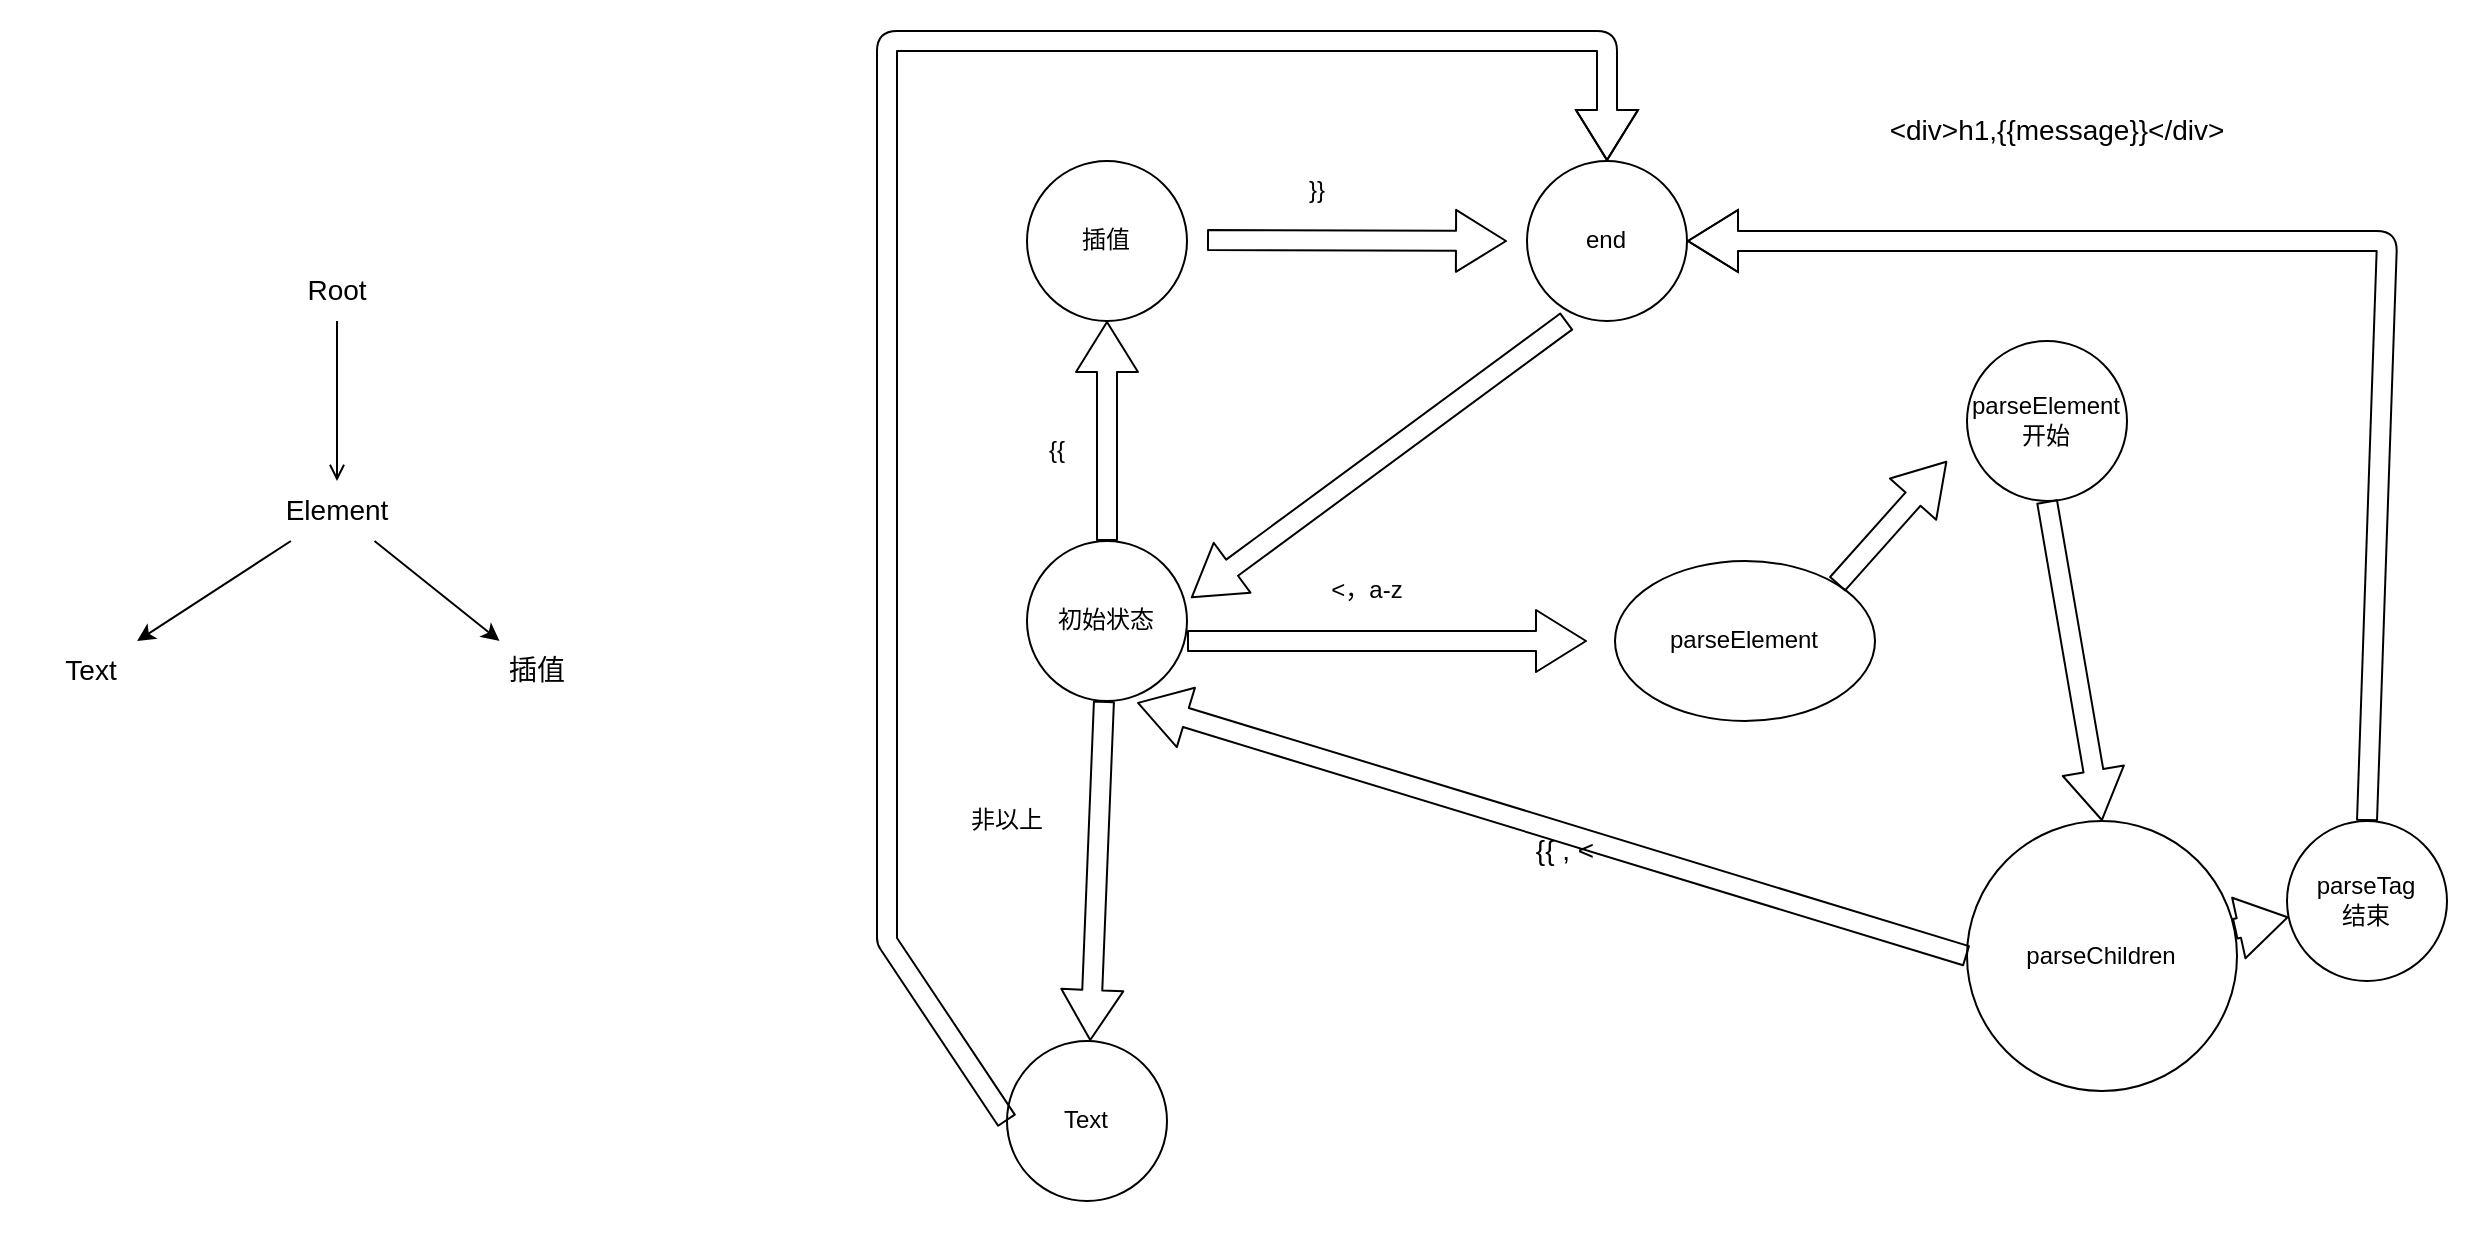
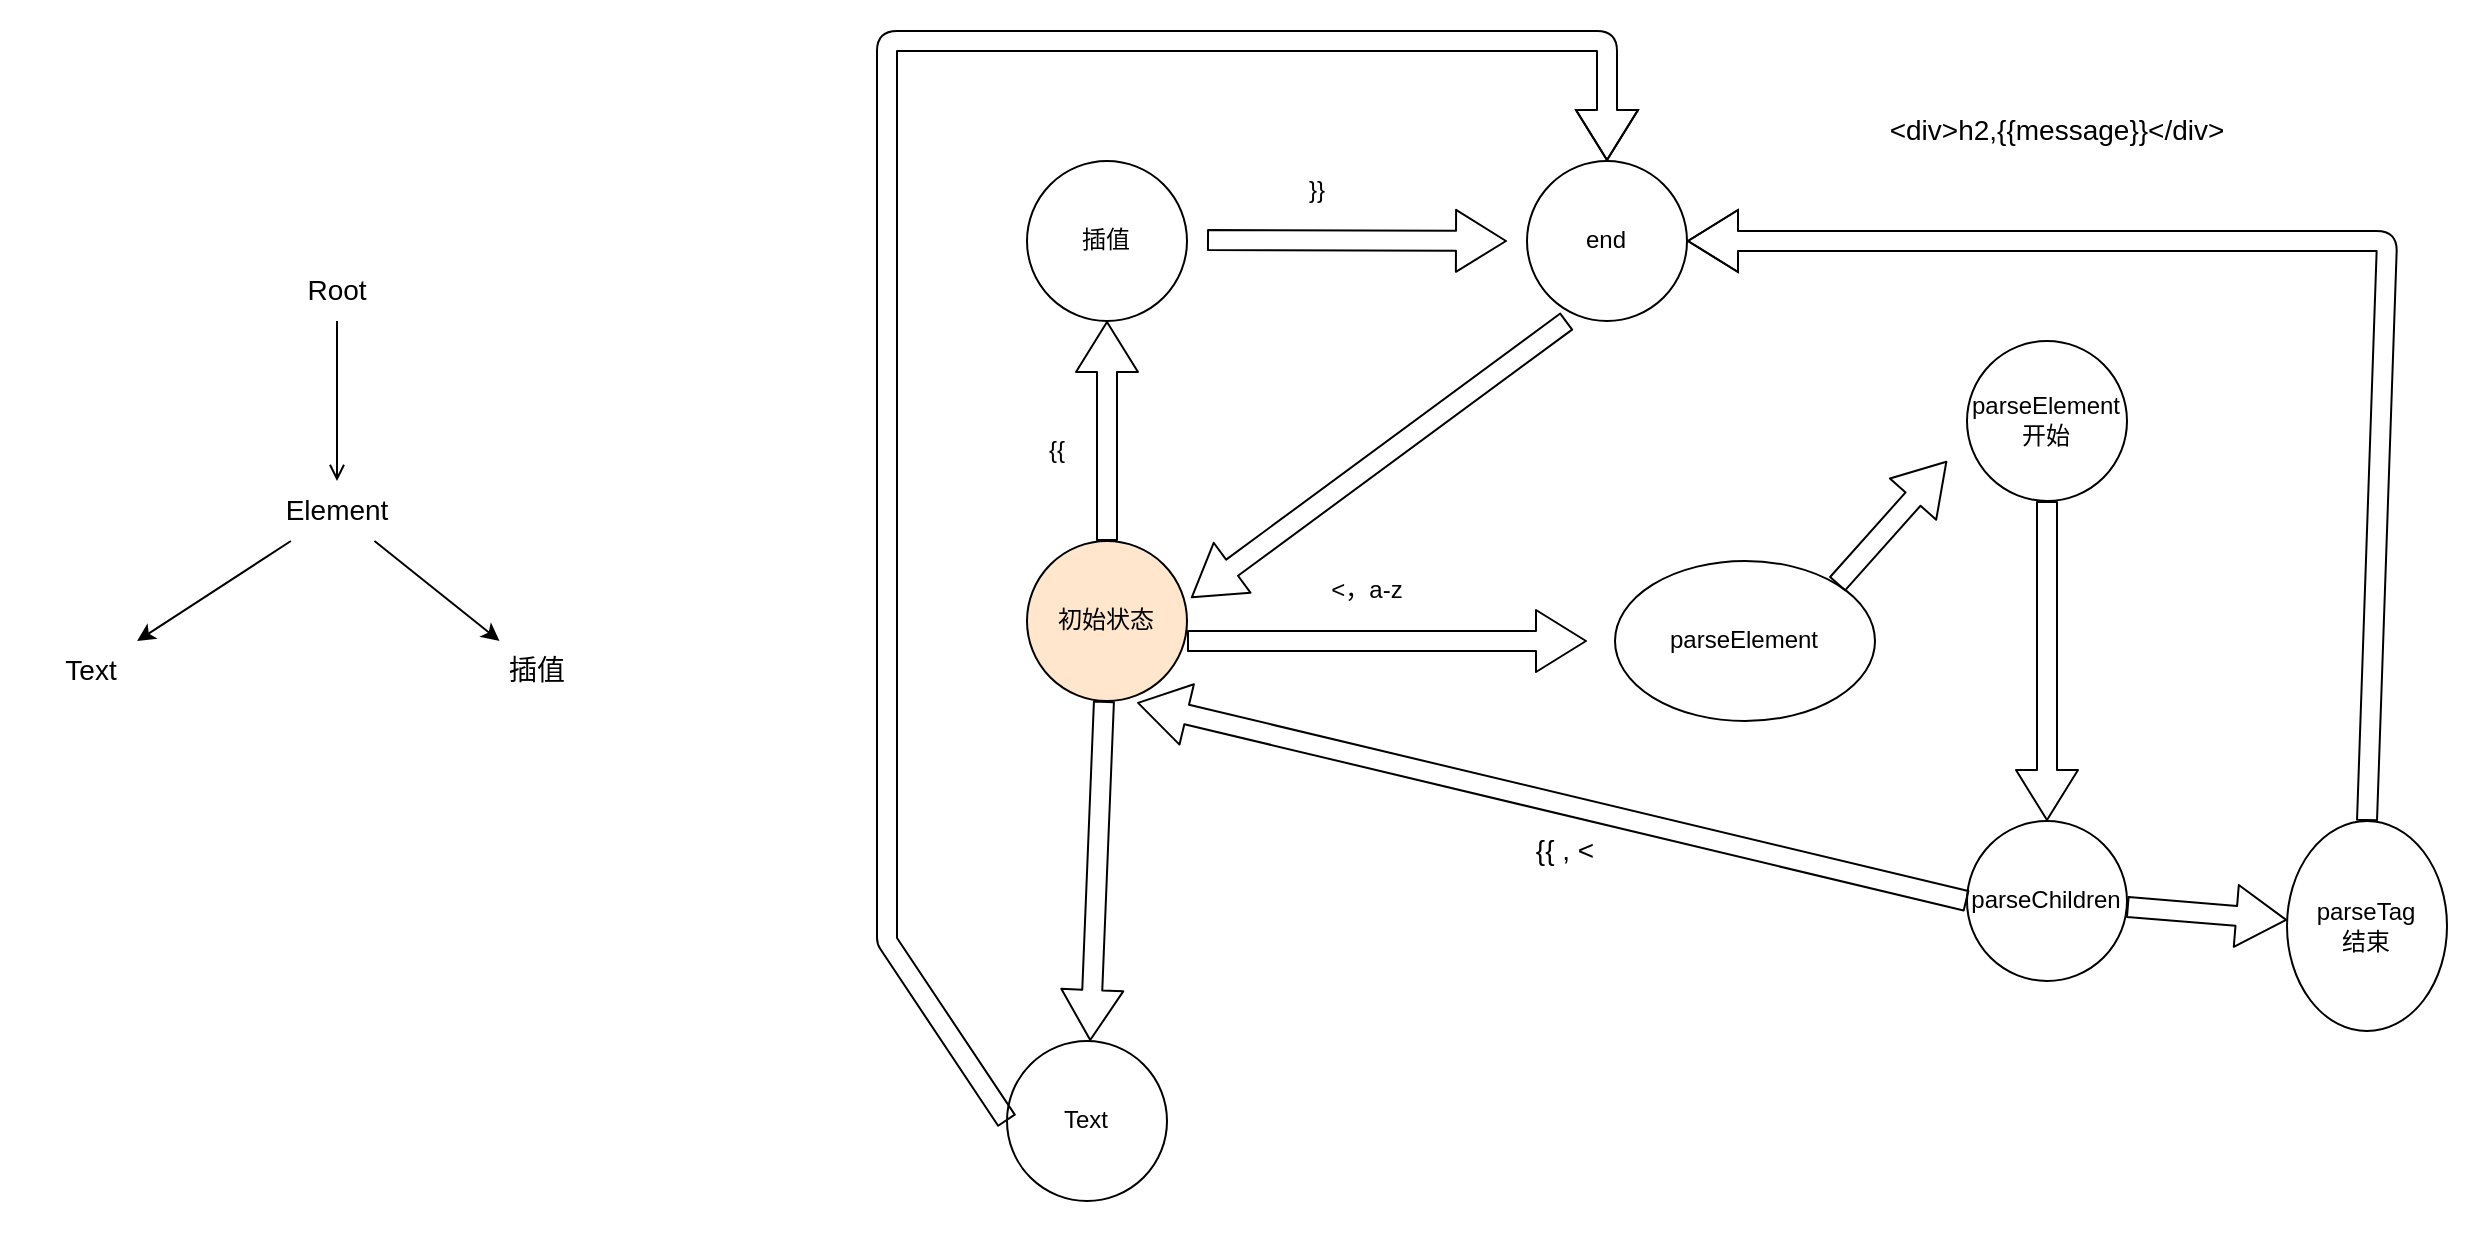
  <mxCell id="0" />
  <mxCell id="1" parent="0" />
- <mxCell id="2" value="初始状态" style="ellipse;whiteSpace=wrap;html=1;" vertex="1" parent="1"><mxGeometry x="513" y="270" width="80" height="80" as="geometry" /></mxCell>
+ <mxCell id="2" value="初始状态" style="ellipse;whiteSpace=wrap;html=1;fillColor=#ffe6cc;" vertex="1" parent="1"><mxGeometry x="513" y="270" width="80" height="80" as="geometry" /></mxCell>
  <mxCell id="3" value="" style="edgeStyle=none;orthogonalLoop=1;jettySize=auto;html=1;shape=flexArrow;rounded=1;startSize=8;endSize=8;exitX=0.5;exitY=0;exitDx=0;exitDy=0;" edge="1" parent="1" source="2"><mxGeometry width="100" relative="1" as="geometry"><mxPoint x="503" y="180" as="sourcePoint" /><mxPoint x="553" y="160" as="targetPoint" /><Array as="points" /></mxGeometry></mxCell>
  <mxCell id="4" value="插值" style="ellipse;whiteSpace=wrap;html=1;" vertex="1" parent="1"><mxGeometry x="513" y="80" width="80" height="80" as="geometry" /></mxCell>
  <mxCell id="5" value="{{" style="text;html=1;align=center;verticalAlign=middle;resizable=0;points=[];autosize=1;strokeColor=none;fillColor=none;" vertex="1" parent="1"><mxGeometry x="513" y="210" width="30" height="30" as="geometry" /></mxCell>
  <mxCell id="6" value="" style="edgeStyle=none;orthogonalLoop=1;jettySize=auto;html=1;shape=flexArrow;rounded=1;startSize=8;endSize=8;" edge="1" parent="1"><mxGeometry width="100" relative="1" as="geometry"><mxPoint x="603" y="119.5" as="sourcePoint" /><mxPoint x="753" y="120" as="targetPoint" /><Array as="points" /></mxGeometry></mxCell>
  <mxCell id="7" value="end" style="ellipse;whiteSpace=wrap;html=1;" vertex="1" parent="1"><mxGeometry x="763" y="80" width="80" height="80" as="geometry" /></mxCell>
  <mxCell id="8" value="}}" style="text;html=1;align=center;verticalAlign=middle;resizable=0;points=[];autosize=1;strokeColor=none;fillColor=none;" vertex="1" parent="1"><mxGeometry x="643" y="80" width="30" height="30" as="geometry" /></mxCell>
  <mxCell id="9" value="" style="edgeStyle=none;orthogonalLoop=1;jettySize=auto;html=1;shape=flexArrow;rounded=1;startSize=8;endSize=8;exitX=0.25;exitY=1;exitDx=0;exitDy=0;exitPerimeter=0;entryX=1.025;entryY=0.356;entryDx=0;entryDy=0;entryPerimeter=0;" edge="1" parent="1" source="7" target="2"><mxGeometry width="100" relative="1" as="geometry"><mxPoint x="713" y="190" as="sourcePoint" /><mxPoint x="813" y="190" as="targetPoint" /><Array as="points" /></mxGeometry></mxCell>
  <mxCell id="10" value="" style="edgeStyle=none;orthogonalLoop=1;jettySize=auto;html=1;shape=flexArrow;rounded=1;startSize=8;endSize=8;" edge="1" parent="1"><mxGeometry width="100" relative="1" as="geometry"><mxPoint x="593" y="320" as="sourcePoint" /><mxPoint x="793" y="320" as="targetPoint" /><Array as="points" /></mxGeometry></mxCell>
  <mxCell id="11" value="parseElement" style="ellipse;whiteSpace=wrap;html=1;" vertex="1" parent="1"><mxGeometry x="807" y="280" width="130" height="80" as="geometry" /></mxCell>
  <mxCell id="12" value="&amp;lt;，a-z" style="text;html=1;align=center;verticalAlign=middle;resizable=0;points=[];autosize=1;strokeColor=none;fillColor=none;" vertex="1" parent="1"><mxGeometry x="653" y="280" width="60" height="30" as="geometry" /></mxCell>
  <mxCell id="13" value="parseElement&lt;br&gt;开始" style="ellipse;whiteSpace=wrap;html=1;" vertex="1" parent="1"><mxGeometry x="983" y="170" width="80" height="80" as="geometry" /></mxCell>
  <mxCell id="14" value="" style="edgeStyle=none;orthogonalLoop=1;jettySize=auto;html=1;shape=flexArrow;rounded=1;startSize=8;endSize=8;exitX=1;exitY=0;exitDx=0;exitDy=0;" edge="1" parent="1" source="11"><mxGeometry width="100" relative="1" as="geometry"><mxPoint x="883" y="294.5" as="sourcePoint" /><mxPoint x="973" y="230" as="targetPoint" /><Array as="points" /></mxGeometry></mxCell>
  <mxCell id="15" value="" style="edgeStyle=none;orthogonalLoop=1;jettySize=auto;html=1;shape=flexArrow;rounded=1;startSize=8;endSize=8;exitX=0.5;exitY=1;exitDx=0;exitDy=0;entryX=0.5;entryY=0;entryDx=0;entryDy=0;" edge="1" parent="1" source="13" target="16"><mxGeometry width="100" relative="1" as="geometry"><mxPoint x="993.004" y="349.996" as="sourcePoint" /><mxPoint x="1023" y="370" as="targetPoint" /><Array as="points" /></mxGeometry></mxCell>
- <mxCell id="16" value="parseChildren" style="ellipse;whiteSpace=wrap;html=1;" vertex="1" parent="1"><mxGeometry x="983" y="410" width="135" height="135" as="geometry" /></mxCell>
+ <mxCell id="16" value="parseChildren" style="ellipse;whiteSpace=wrap;html=1;" vertex="1" parent="1"><mxGeometry x="983" y="410" width="80" height="80" as="geometry" /></mxCell>
  <mxCell id="17" value="" style="edgeStyle=none;orthogonalLoop=1;jettySize=auto;html=1;shape=flexArrow;rounded=1;startSize=8;endSize=8;exitX=0;exitY=0.5;exitDx=0;exitDy=0;entryX=0.688;entryY=1.01;entryDx=0;entryDy=0;entryPerimeter=0;" edge="1" parent="1" source="16" target="2"><mxGeometry width="100" relative="1" as="geometry"><mxPoint x="843" y="450" as="sourcePoint" /><mxPoint x="943" y="450" as="targetPoint" /><Array as="points" /></mxGeometry></mxCell>
- <mxCell id="18" value="parseTag&lt;br&gt;结束" style="ellipse;whiteSpace=wrap;html=1;fontStyle=0" vertex="1" parent="1"><mxGeometry x="1143" y="410" width="80" height="80" as="geometry" /></mxCell>
+ <mxCell id="18" value="parseTag&lt;br&gt;结束" style="ellipse;whiteSpace=wrap;html=1;fontStyle=0" vertex="1" parent="1"><mxGeometry x="1143" y="410" width="80" height="105" as="geometry" /></mxCell>
  <mxCell id="19" value="" style="edgeStyle=none;orthogonalLoop=1;jettySize=auto;html=1;shape=flexArrow;rounded=1;startSize=8;endSize=8;" edge="1" parent="1" source="16" target="18"><mxGeometry width="100" relative="1" as="geometry"><mxPoint x="1003" y="520" as="sourcePoint" /><mxPoint x="1103" y="520" as="targetPoint" /><Array as="points" /></mxGeometry></mxCell>
  <mxCell id="20" value="" style="edgeStyle=none;orthogonalLoop=1;jettySize=auto;html=1;shape=flexArrow;rounded=1;startSize=8;endSize=8;" edge="1" parent="1" source="2" target="21"><mxGeometry width="100" relative="1" as="geometry"><mxPoint x="993" y="460" as="sourcePoint" /><mxPoint x="553" y="440" as="targetPoint" /><Array as="points" /></mxGeometry></mxCell>
  <mxCell id="21" value="Text" style="ellipse;whiteSpace=wrap;html=1;" vertex="1" parent="1"><mxGeometry x="503" y="520" width="80" height="80" as="geometry" /></mxCell>
- <mxCell id="22" value="非以上" style="text;html=1;align=center;verticalAlign=middle;resizable=0;points=[];autosize=1;strokeColor=none;fillColor=none;" vertex="1" parent="1"><mxGeometry x="473" y="395" width="60" height="30" as="geometry" /></mxCell>
  <mxCell id="23" value="" style="edgeStyle=none;orthogonalLoop=1;jettySize=auto;html=1;shape=flexArrow;rounded=1;startSize=8;endSize=8;exitX=0.5;exitY=0;exitDx=0;exitDy=0;" edge="1" parent="1" source="18" target="7"><mxGeometry width="100" relative="1" as="geometry"><mxPoint x="1213" y="450" as="sourcePoint" /><mxPoint x="1313" y="450" as="targetPoint" /><Array as="points"><mxPoint x="1193" y="120" /></Array></mxGeometry></mxCell>
  <mxCell id="24" value="" style="edgeStyle=none;orthogonalLoop=1;jettySize=auto;html=1;shape=flexArrow;rounded=1;startSize=8;endSize=8;exitX=0;exitY=0.5;exitDx=0;exitDy=0;entryX=0.5;entryY=0;entryDx=0;entryDy=0;" edge="1" parent="1" source="21" target="7"><mxGeometry width="100" relative="1" as="geometry"><mxPoint x="493" y="560" as="sourcePoint" /><mxPoint x="823" y="40" as="targetPoint" /><Array as="points"><mxPoint x="443" y="470" /><mxPoint x="443" y="250" /><mxPoint x="443" y="20" /><mxPoint x="633" y="20" /><mxPoint x="803" y="20" /></Array></mxGeometry></mxCell>
- <mxCell id="25" value="&lt;font style=&quot;font-size: 14px;&quot;&gt;&amp;lt;div&amp;gt;h1,{{message}}&amp;lt;/div&amp;gt;&lt;/font&gt;" style="text;html=1;align=center;verticalAlign=middle;resizable=0;points=[];autosize=1;strokeColor=none;fillColor=none;" vertex="1" parent="1"><mxGeometry x="933" y="50" width="190" height="30" as="geometry" /></mxCell>
+ <mxCell id="25" value="&lt;font style=&quot;font-size: 14px;&quot;&gt;&amp;lt;div&amp;gt;h2,{{message}}&amp;lt;/div&amp;gt;&lt;/font&gt;" style="text;html=1;align=center;verticalAlign=middle;resizable=0;points=[];autosize=1;strokeColor=none;fillColor=none;" vertex="1" parent="1"><mxGeometry x="933" y="50" width="190" height="30" as="geometry" /></mxCell>
  <mxCell id="26" value="{{ , &amp;lt;" style="text;html=1;align=center;verticalAlign=middle;resizable=0;points=[];autosize=1;strokeColor=none;fillColor=none;fontSize=14;" vertex="1" parent="1"><mxGeometry x="757" y="410" width="50" height="30" as="geometry" /></mxCell>
  <mxCell id="27" value="" style="edgeStyle=none;html=1;fontSize=14;endArrow=open;" edge="1" parent="1" source="28" target="31"><mxGeometry relative="1" as="geometry" /></mxCell>
  <mxCell id="28" value="Root" style="text;html=1;align=center;verticalAlign=middle;resizable=0;points=[];autosize=1;strokeColor=none;fillColor=none;fontSize=14;" vertex="1" parent="1"><mxGeometry x="143" y="130" width="50" height="30" as="geometry" /></mxCell>
  <mxCell id="29" value="" style="edgeStyle=none;html=1;fontSize=14;" edge="1" parent="1" source="31" target="32"><mxGeometry relative="1" as="geometry" /></mxCell>
  <mxCell id="30" value="" style="edgeStyle=none;html=1;fontSize=14;" edge="1" parent="1" source="31" target="33"><mxGeometry relative="1" as="geometry" /></mxCell>
  <mxCell id="31" value="Element" style="text;html=1;align=center;verticalAlign=middle;resizable=0;points=[];autosize=1;strokeColor=none;fillColor=none;fontSize=14;" vertex="1" parent="1"><mxGeometry x="133" y="240" width="70" height="30" as="geometry" /></mxCell>
  <mxCell id="32" value="Text" style="text;html=1;align=center;verticalAlign=middle;resizable=0;points=[];autosize=1;strokeColor=none;fillColor=none;fontSize=14;" vertex="1" parent="1"><mxGeometry x="20" y="320" width="50" height="30" as="geometry" /></mxCell>
  <mxCell id="33" value="插值" style="text;html=1;align=center;verticalAlign=middle;resizable=0;points=[];autosize=1;strokeColor=none;fillColor=none;fontSize=14;" vertex="1" parent="1"><mxGeometry x="243" y="320" width="50" height="30" as="geometry" /></mxCell>
